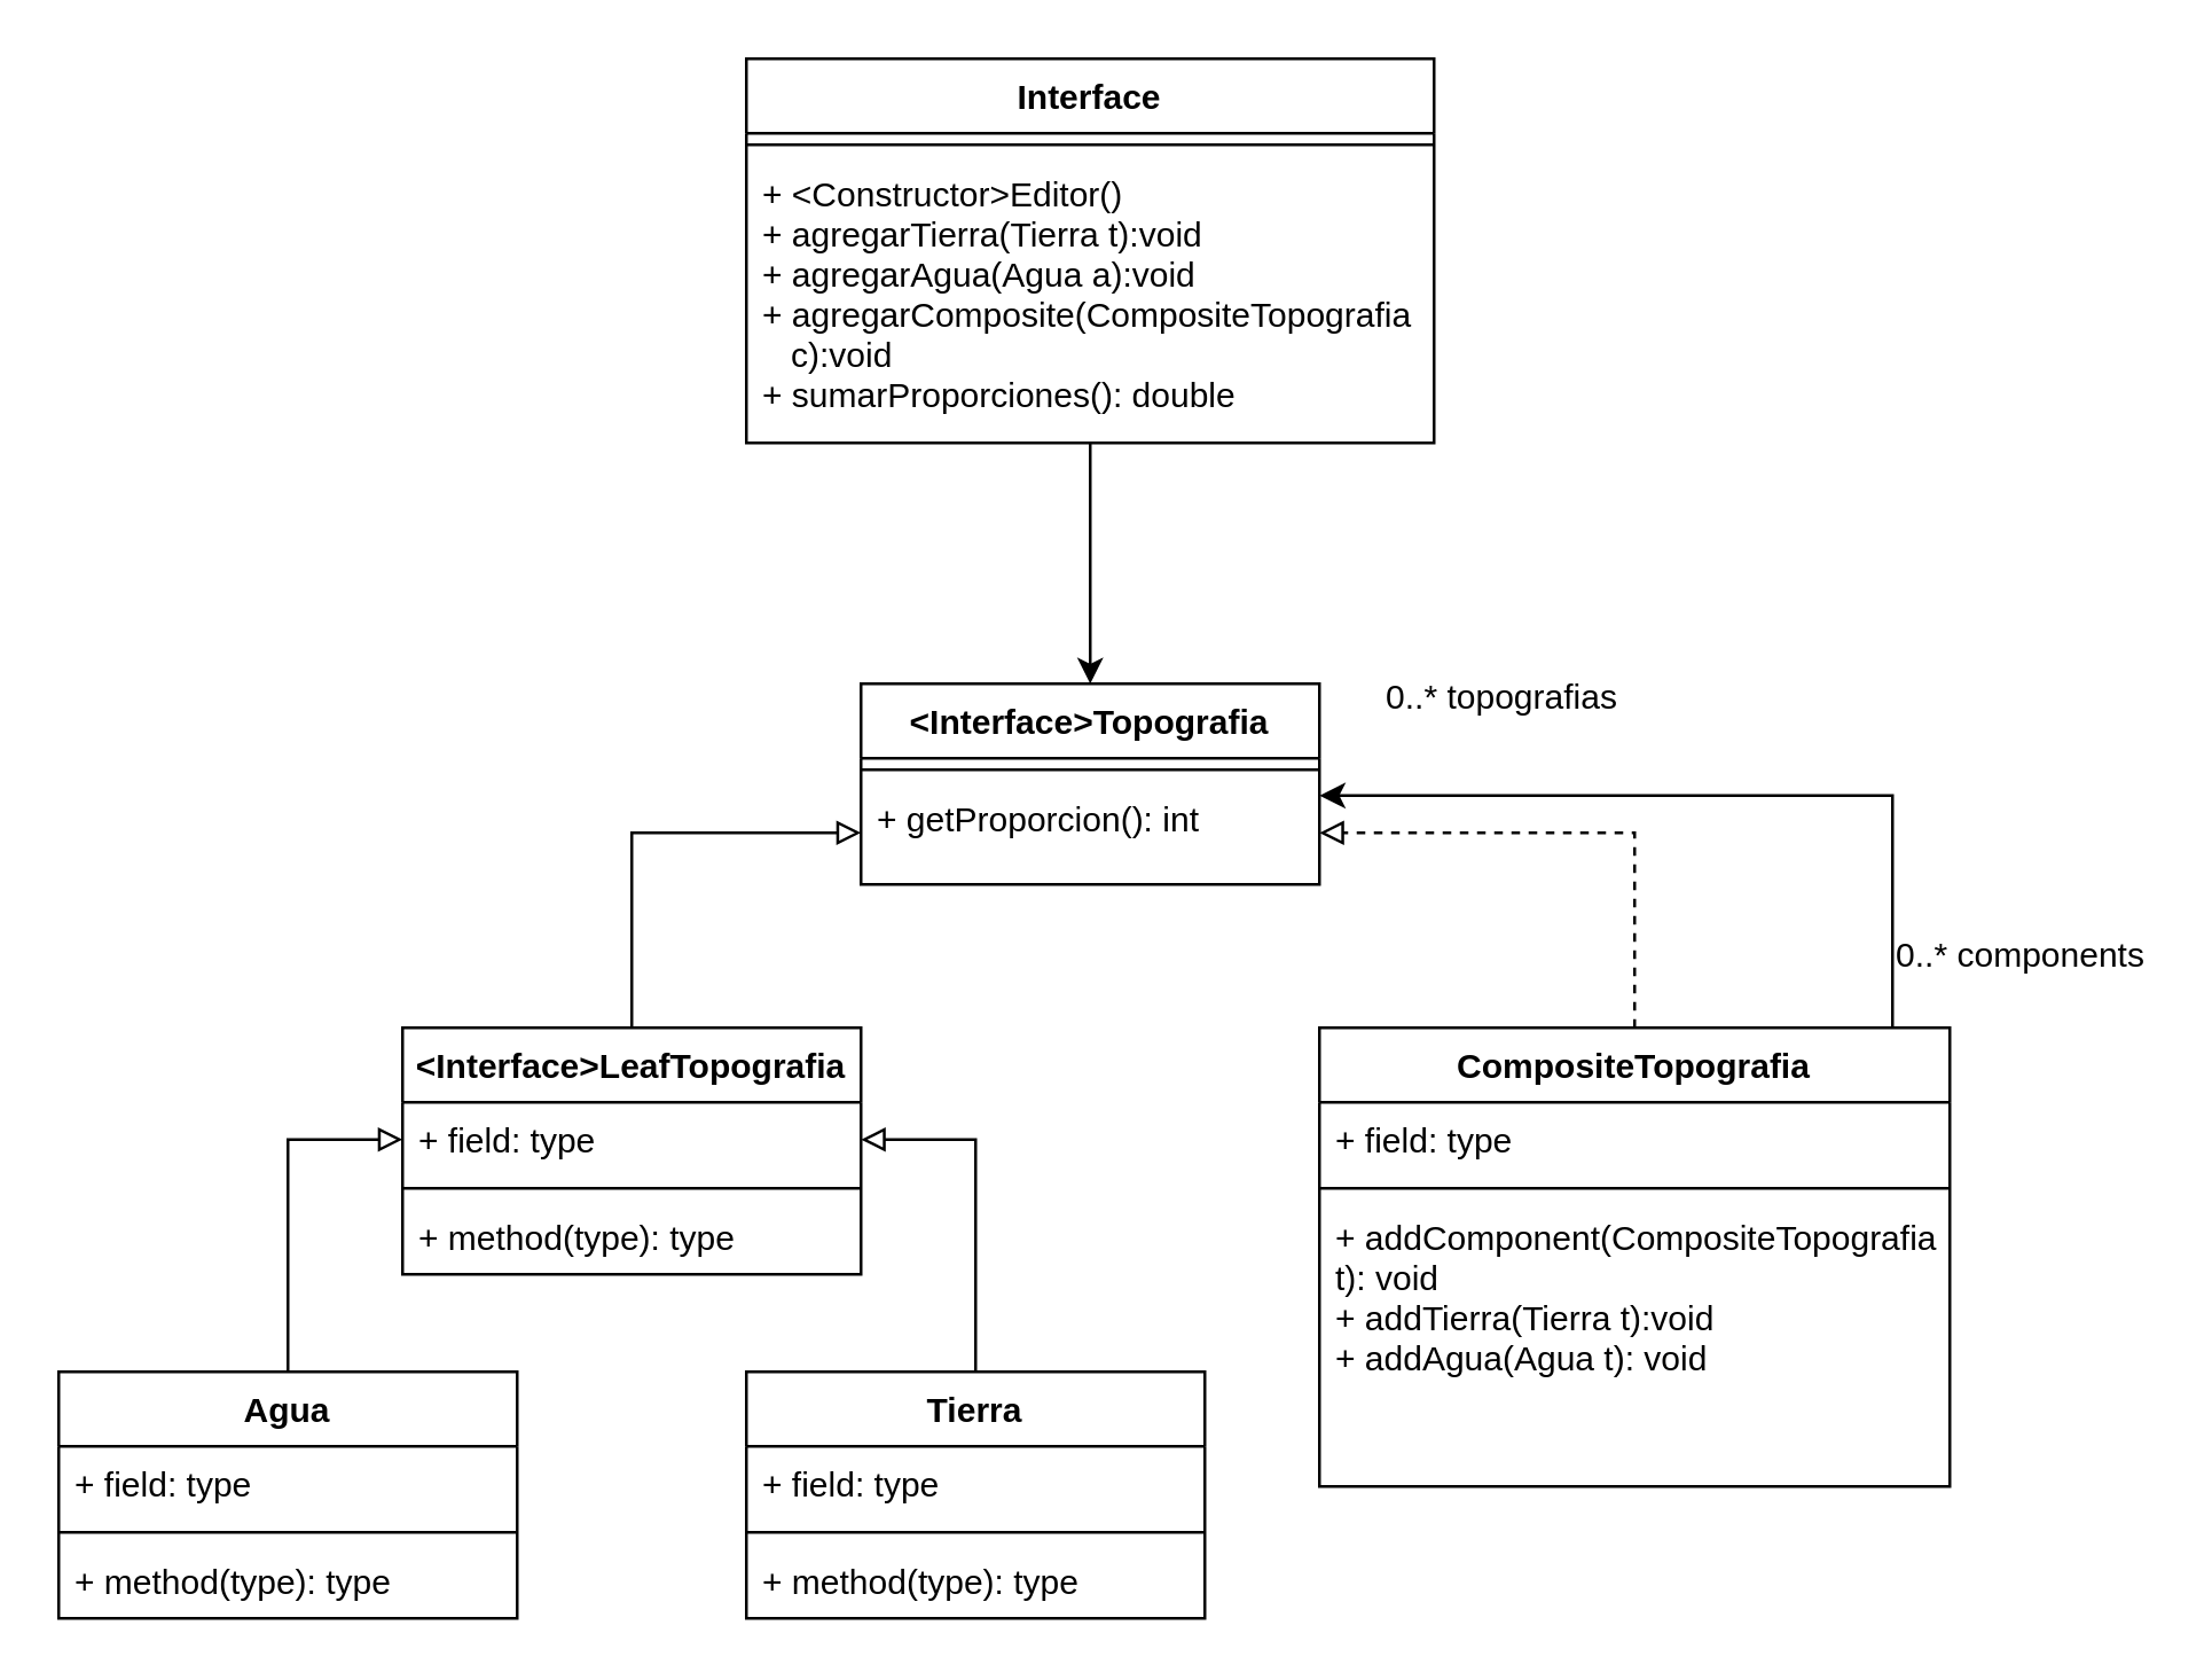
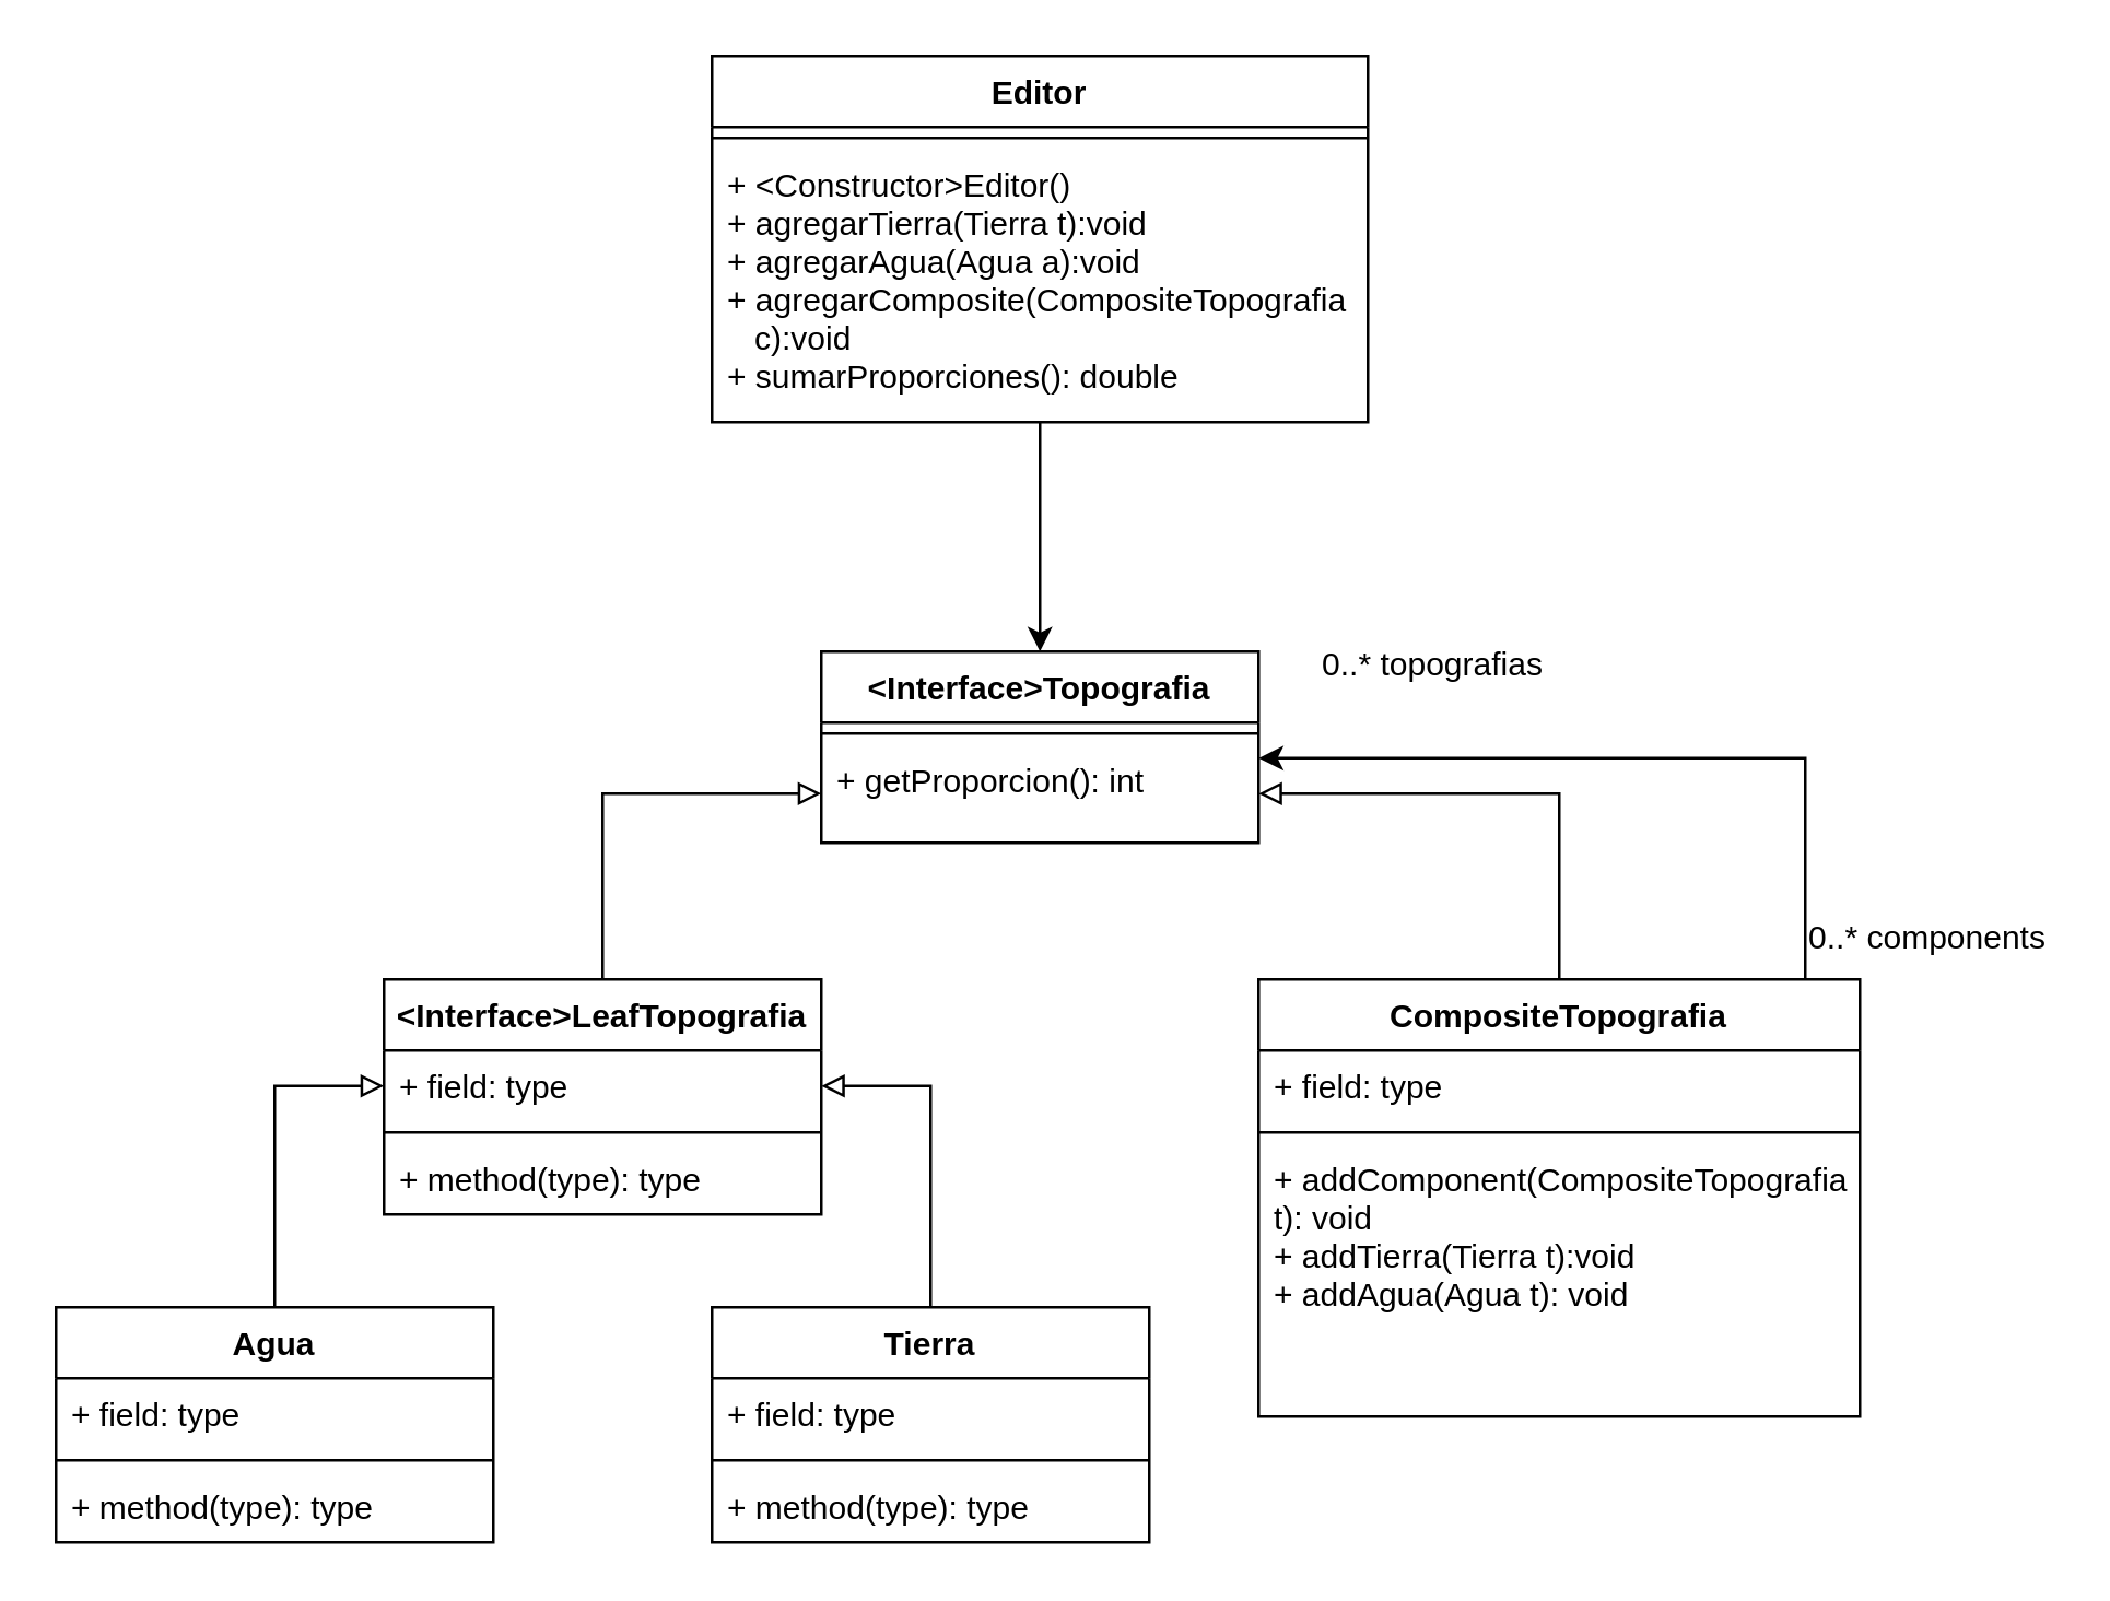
  <mxCell id="0" />
  <mxCell id="1" parent="0" />
  <mxCell id="2" value="&lt;Interface&gt;Topografia" style="swimlane;fontStyle=1;align=center;verticalAlign=top;childLayout=stackLayout;horizontal=1;startSize=26;horizontalStack=0;resizeParent=1;resizeParentMax=0;resizeLast=0;collapsible=1;marginBottom=0;" vertex="1" parent="1"><mxGeometry x="300" y="238" width="160" height="70" as="geometry" /></mxCell>
  <mxCell id="3" value="" style="line;strokeWidth=1;fillColor=none;align=left;verticalAlign=middle;spacingTop=-1;spacingLeft=3;spacingRight=3;rotatable=0;labelPosition=right;points=[];portConstraint=eastwest;" vertex="1" parent="2"><mxGeometry y="26" width="160" height="8" as="geometry" /></mxCell>
  <mxCell id="4" value="+ getProporcion(): int" style="text;strokeColor=none;fillColor=none;align=left;verticalAlign=top;spacingLeft=4;spacingRight=4;overflow=hidden;rotatable=0;points=[[0,0.5],[1,0.5]];portConstraint=eastwest;" vertex="1" parent="2"><mxGeometry y="34" width="160" height="36" as="geometry" /></mxCell>
  <mxCell id="5" style="edgeStyle=orthogonalEdgeStyle;rounded=0;orthogonalLoop=1;jettySize=auto;html=1;entryX=1;entryY=0.5;entryDx=0;entryDy=0;endArrow=classic;endFill=1;" edge="1" parent="1" source="7"><mxGeometry relative="1" as="geometry"><mxPoint x="460" y="277" as="targetPoint" /><Array as="points"><mxPoint x="660" y="401" /><mxPoint x="660" y="277" /></Array></mxGeometry></mxCell>
- <mxCell id="6" style="edgeStyle=orthogonalEdgeStyle;rounded=0;orthogonalLoop=1;jettySize=auto;html=1;entryX=1;entryY=0.5;entryDx=0;entryDy=0;endArrow=block;endFill=0;dashed=1;" edge="1" parent="1" source="7" target="4"><mxGeometry relative="1" as="geometry" /></mxCell>
+ <mxCell id="6" style="edgeStyle=orthogonalEdgeStyle;rounded=0;orthogonalLoop=1;jettySize=auto;html=1;entryX=1;entryY=0.5;entryDx=0;entryDy=0;endArrow=block;endFill=0;" edge="1" parent="1" source="7" target="4"><mxGeometry relative="1" as="geometry" /></mxCell>
  <mxCell id="7" value="CompositeTopografia" style="swimlane;fontStyle=1;align=center;verticalAlign=top;childLayout=stackLayout;horizontal=1;startSize=26;horizontalStack=0;resizeParent=1;resizeParentMax=0;resizeLast=0;collapsible=1;marginBottom=0;" vertex="1" parent="1"><mxGeometry x="460" y="358" width="220" height="160" as="geometry" /></mxCell>
  <mxCell id="8" value="+ field: type" style="text;strokeColor=none;fillColor=none;align=left;verticalAlign=top;spacingLeft=4;spacingRight=4;overflow=hidden;rotatable=0;points=[[0,0.5],[1,0.5]];portConstraint=eastwest;" vertex="1" parent="7"><mxGeometry y="26" width="220" height="26" as="geometry" /></mxCell>
  <mxCell id="9" value="" style="line;strokeWidth=1;fillColor=none;align=left;verticalAlign=middle;spacingTop=-1;spacingLeft=3;spacingRight=3;rotatable=0;labelPosition=right;points=[];portConstraint=eastwest;" vertex="1" parent="7"><mxGeometry y="52" width="220" height="8" as="geometry" /></mxCell>
  <mxCell id="10" value="+ addComponent(CompositeTopografia&#10;t): void&#10;+ addTierra(Tierra t):void&#10;+ addAgua(Agua t): void" style="text;strokeColor=none;fillColor=none;align=left;verticalAlign=top;spacingLeft=4;spacingRight=4;overflow=hidden;rotatable=0;points=[[0,0.5],[1,0.5]];portConstraint=eastwest;" vertex="1" parent="7"><mxGeometry y="60" width="220" height="100" as="geometry" /></mxCell>
  <mxCell id="11" style="edgeStyle=orthogonalEdgeStyle;rounded=0;orthogonalLoop=1;jettySize=auto;html=1;endArrow=block;endFill=0;" edge="1" parent="1" source="12" target="4"><mxGeometry relative="1" as="geometry" /></mxCell>
  <mxCell id="12" value="&lt;Interface&gt;LeafTopografia" style="swimlane;fontStyle=1;align=center;verticalAlign=top;childLayout=stackLayout;horizontal=1;startSize=26;horizontalStack=0;resizeParent=1;resizeParentMax=0;resizeLast=0;collapsible=1;marginBottom=0;" vertex="1" parent="1"><mxGeometry x="140" y="358" width="160" height="86" as="geometry" /></mxCell>
  <mxCell id="13" value="+ field: type" style="text;strokeColor=none;fillColor=none;align=left;verticalAlign=top;spacingLeft=4;spacingRight=4;overflow=hidden;rotatable=0;points=[[0,0.5],[1,0.5]];portConstraint=eastwest;" vertex="1" parent="12"><mxGeometry y="26" width="160" height="26" as="geometry" /></mxCell>
  <mxCell id="14" value="" style="line;strokeWidth=1;fillColor=none;align=left;verticalAlign=middle;spacingTop=-1;spacingLeft=3;spacingRight=3;rotatable=0;labelPosition=right;points=[];portConstraint=eastwest;" vertex="1" parent="12"><mxGeometry y="52" width="160" height="8" as="geometry" /></mxCell>
  <mxCell id="15" value="+ method(type): type" style="text;strokeColor=none;fillColor=none;align=left;verticalAlign=top;spacingLeft=4;spacingRight=4;overflow=hidden;rotatable=0;points=[[0,0.5],[1,0.5]];portConstraint=eastwest;" vertex="1" parent="12"><mxGeometry y="60" width="160" height="26" as="geometry" /></mxCell>
  <mxCell id="16" style="rounded=0;orthogonalLoop=1;jettySize=auto;html=1;entryX=1;entryY=0.5;entryDx=0;entryDy=0;endArrow=block;endFill=0;strokeWidth=1;edgeStyle=orthogonalEdgeStyle;" edge="1" parent="1" source="17" target="13"><mxGeometry relative="1" as="geometry" /></mxCell>
  <mxCell id="17" value="Tierra" style="swimlane;fontStyle=1;align=center;verticalAlign=top;childLayout=stackLayout;horizontal=1;startSize=26;horizontalStack=0;resizeParent=1;resizeParentMax=0;resizeLast=0;collapsible=1;marginBottom=0;" vertex="1" parent="1"><mxGeometry x="260" y="478" width="160" height="86" as="geometry" /></mxCell>
  <mxCell id="18" value="+ field: type" style="text;strokeColor=none;fillColor=none;align=left;verticalAlign=top;spacingLeft=4;spacingRight=4;overflow=hidden;rotatable=0;points=[[0,0.5],[1,0.5]];portConstraint=eastwest;" vertex="1" parent="17"><mxGeometry y="26" width="160" height="26" as="geometry" /></mxCell>
  <mxCell id="19" value="" style="line;strokeWidth=1;fillColor=none;align=left;verticalAlign=middle;spacingTop=-1;spacingLeft=3;spacingRight=3;rotatable=0;labelPosition=right;points=[];portConstraint=eastwest;" vertex="1" parent="17"><mxGeometry y="52" width="160" height="8" as="geometry" /></mxCell>
  <mxCell id="20" value="+ method(type): type" style="text;strokeColor=none;fillColor=none;align=left;verticalAlign=top;spacingLeft=4;spacingRight=4;overflow=hidden;rotatable=0;points=[[0,0.5],[1,0.5]];portConstraint=eastwest;" vertex="1" parent="17"><mxGeometry y="60" width="160" height="26" as="geometry" /></mxCell>
  <mxCell id="21" style="edgeStyle=orthogonalEdgeStyle;rounded=0;orthogonalLoop=1;jettySize=auto;html=1;entryX=0;entryY=0.5;entryDx=0;entryDy=0;endArrow=block;endFill=0;" edge="1" parent="1" source="22" target="13"><mxGeometry relative="1" as="geometry" /></mxCell>
  <mxCell id="22" value="Agua" style="swimlane;fontStyle=1;align=center;verticalAlign=top;childLayout=stackLayout;horizontal=1;startSize=26;horizontalStack=0;resizeParent=1;resizeParentMax=0;resizeLast=0;collapsible=1;marginBottom=0;" vertex="1" parent="1"><mxGeometry x="20" y="478" width="160" height="86" as="geometry" /></mxCell>
  <mxCell id="23" value="+ field: type" style="text;strokeColor=none;fillColor=none;align=left;verticalAlign=top;spacingLeft=4;spacingRight=4;overflow=hidden;rotatable=0;points=[[0,0.5],[1,0.5]];portConstraint=eastwest;" vertex="1" parent="22"><mxGeometry y="26" width="160" height="26" as="geometry" /></mxCell>
  <mxCell id="24" value="" style="line;strokeWidth=1;fillColor=none;align=left;verticalAlign=middle;spacingTop=-1;spacingLeft=3;spacingRight=3;rotatable=0;labelPosition=right;points=[];portConstraint=eastwest;" vertex="1" parent="22"><mxGeometry y="52" width="160" height="8" as="geometry" /></mxCell>
  <mxCell id="25" value="+ method(type): type" style="text;strokeColor=none;fillColor=none;align=left;verticalAlign=top;spacingLeft=4;spacingRight=4;overflow=hidden;rotatable=0;points=[[0,0.5],[1,0.5]];portConstraint=eastwest;" vertex="1" parent="22"><mxGeometry y="60" width="160" height="26" as="geometry" /></mxCell>
- <mxCell id="26" value="0..* components" style="text;html=1;strokeColor=none;fillColor=none;align=center;verticalAlign=middle;whiteSpace=wrap;rounded=0;" vertex="1" parent="1"><mxGeometry x="660" y="318" width="90" height="30" as="geometry" /></mxCell>
+ <mxCell id="26" value="0..* components" style="text;html=1;strokeColor=none;fillColor=none;align=center;verticalAlign=middle;whiteSpace=wrap;rounded=0;" vertex="1" parent="1"><mxGeometry x="660" y="328" width="90" height="30" as="geometry" /></mxCell>
  <mxCell id="27" style="edgeStyle=orthogonalEdgeStyle;rounded=0;orthogonalLoop=1;jettySize=auto;html=1;entryX=0.5;entryY=0;entryDx=0;entryDy=0;endArrow=classic;endFill=1;strokeWidth=1;" edge="1" parent="1" source="28" target="2"><mxGeometry relative="1" as="geometry" /></mxCell>
- <mxCell id="28" value="Interface" style="swimlane;fontStyle=1;align=center;verticalAlign=top;childLayout=stackLayout;horizontal=1;startSize=26;horizontalStack=0;resizeParent=1;resizeParentMax=0;resizeLast=0;collapsible=1;marginBottom=0;" vertex="1" parent="1"><mxGeometry x="260" y="20" width="240" height="134" as="geometry" /></mxCell>
+ <mxCell id="28" value="Editor" style="swimlane;fontStyle=1;align=center;verticalAlign=top;childLayout=stackLayout;horizontal=1;startSize=26;horizontalStack=0;resizeParent=1;resizeParentMax=0;resizeLast=0;collapsible=1;marginBottom=0;" vertex="1" parent="1"><mxGeometry x="260" y="20" width="240" height="134" as="geometry" /></mxCell>
  <mxCell id="29" value="" style="line;strokeWidth=1;fillColor=none;align=left;verticalAlign=middle;spacingTop=-1;spacingLeft=3;spacingRight=3;rotatable=0;labelPosition=right;points=[];portConstraint=eastwest;" vertex="1" parent="28"><mxGeometry y="26" width="240" height="8" as="geometry" /></mxCell>
  <mxCell id="30" value="+ &lt;Constructor&gt;Editor()&#10;+ agregarTierra(Tierra t):void&#10;+ agregarAgua(Agua a):void&#10;+ agregarComposite(CompositeTopografia&#10;   c):void&#10;+ sumarProporciones(): double" style="text;strokeColor=none;fillColor=none;align=left;verticalAlign=top;spacingLeft=4;spacingRight=4;overflow=hidden;rotatable=0;points=[[0,0.5],[1,0.5]];portConstraint=eastwest;" vertex="1" parent="28"><mxGeometry y="34" width="240" height="100" as="geometry" /></mxCell>
  <mxCell id="31" value="0..* topografias" style="text;html=1;strokeColor=none;fillColor=none;align=center;verticalAlign=middle;whiteSpace=wrap;rounded=0;" vertex="1" parent="1"><mxGeometry x="479" y="228" width="90" height="30" as="geometry" /></mxCell>
